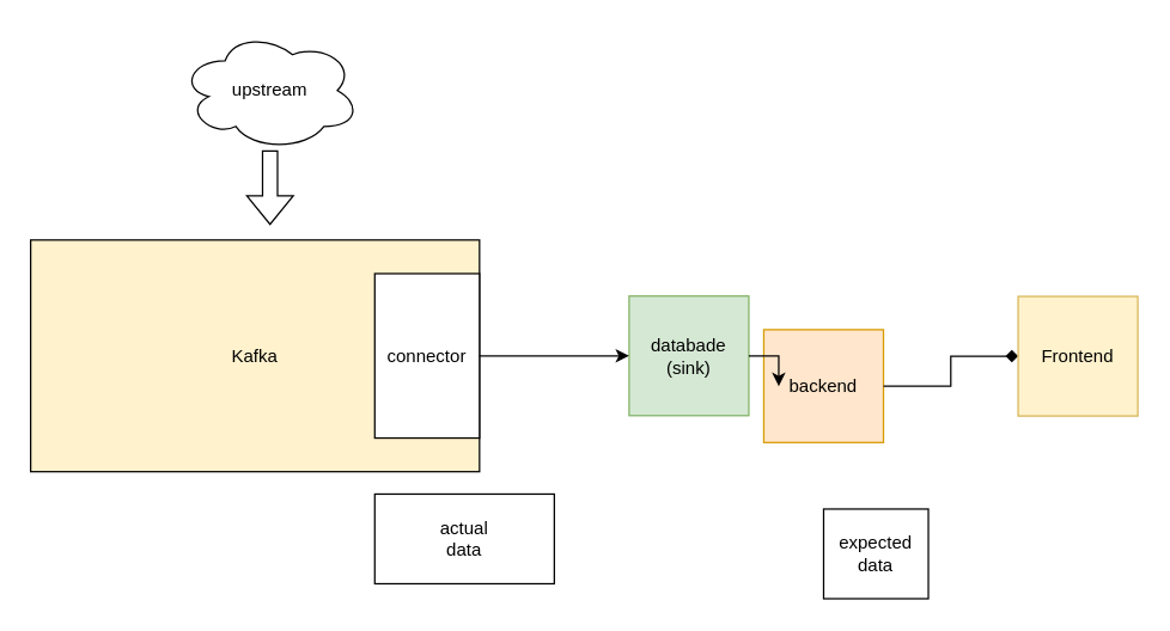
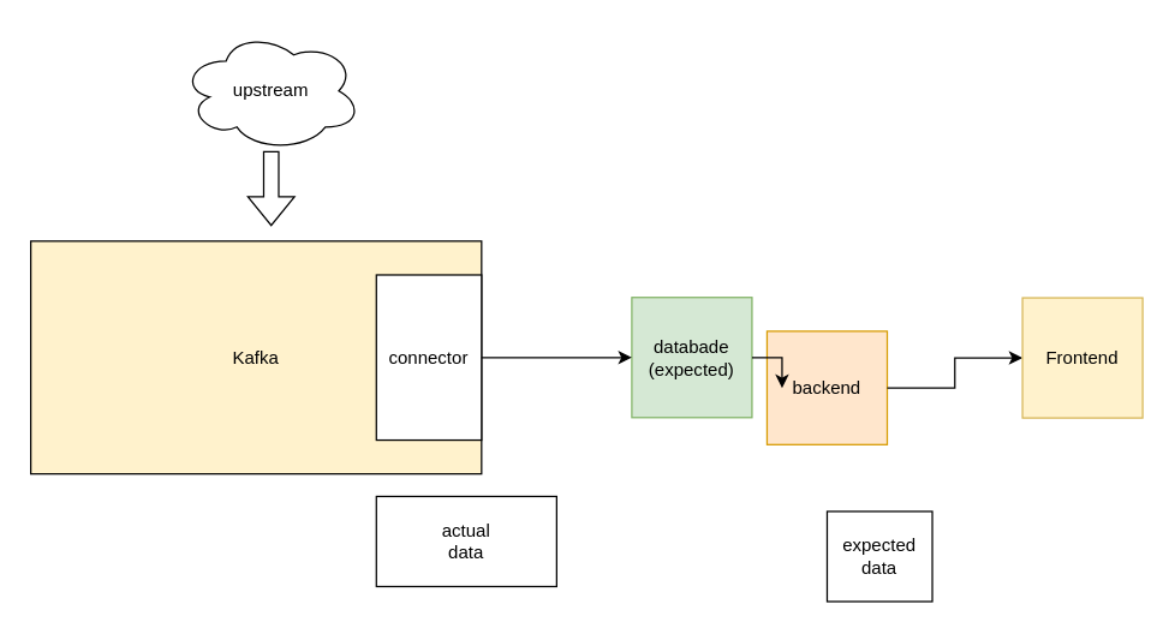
  <mxCell id="0" />
  <mxCell id="1" parent="0" />
  <mxCell id="2" value="" style="group" vertex="1" connectable="0" parent="1"><mxGeometry x="120" y="20" width="640" height="380" as="geometry" /></mxCell>
  <mxCell id="3" value="" style="group" vertex="1" connectable="0" parent="2"><mxGeometry x="150" y="180" width="440" height="115" as="geometry" /></mxCell>
  <mxCell id="4" value="Kafka" style="rounded=0;whiteSpace=wrap;html=1;fillColor=#fff2cc;" vertex="1" parent="3"><mxGeometry x="-250" y="-40" width="300" height="155" as="geometry" /></mxCell>
  <mxCell id="5" value="connector" style="rounded=0;whiteSpace=wrap;html=1;" vertex="1" parent="3"><mxGeometry x="-20" y="-17.5" width="70" height="110" as="geometry" /></mxCell>
- <mxCell id="6" value="databade&lt;div&gt;(&lt;span style=&quot;background-color: initial;&quot;&gt;sink&lt;/span&gt;&lt;span style=&quot;background-color: initial;&quot;&gt;)&lt;/span&gt;&lt;/div&gt;" style="rounded=0;whiteSpace=wrap;html=1;fillColor=#d5e8d4;strokeColor=#82b366;" vertex="1" parent="3"><mxGeometry x="150" y="-2.5" width="80" height="80" as="geometry" /></mxCell>
+ <mxCell id="6" value="databade&lt;div&gt;(&lt;span style=&quot;background-color: initial;&quot;&gt;expected&lt;/span&gt;&lt;span style=&quot;background-color: initial;&quot;&gt;)&lt;/span&gt;&lt;/div&gt;" style="rounded=0;whiteSpace=wrap;html=1;fillColor=#d5e8d4;strokeColor=#82b366;" vertex="1" parent="3"><mxGeometry x="150" y="-2.5" width="80" height="80" as="geometry" /></mxCell>
  <mxCell id="7" style="edgeStyle=orthogonalEdgeStyle;rounded=0;orthogonalLoop=1;jettySize=auto;html=1;entryX=0;entryY=0.5;entryDx=0;entryDy=0;" edge="1" parent="3" source="4" target="6"><mxGeometry relative="1" as="geometry"><mxPoint x="160" y="40" as="targetPoint" /><mxPoint x="80" y="40" as="sourcePoint" /></mxGeometry></mxCell>
  <mxCell id="8" value="backend" style="rounded=0;whiteSpace=wrap;html=1;fillColor=#ffe6cc;strokeColor=#d79b00;" vertex="1" parent="3"><mxGeometry x="240" y="20" width="80" height="75.5" as="geometry" /></mxCell>
  <mxCell id="9" value="" style="edgeStyle=orthogonalEdgeStyle;rounded=0;orthogonalLoop=1;jettySize=auto;html=1;" edge="1" parent="3" source="6" target="8"><mxGeometry relative="1" as="geometry" /></mxCell>
- <mxCell id="10" style="edgeStyle=orthogonalEdgeStyle;rounded=0;orthogonalLoop=1;jettySize=auto;html=1;exitX=1;exitY=0.5;exitDx=0;exitDy=0;entryX=0;entryY=0.5;entryDx=0;entryDy=0;endArrow=diamond;" edge="1" parent="2" source="8" target="11"><mxGeometry relative="1" as="geometry" /></mxCell>
+ <mxCell id="10" style="edgeStyle=orthogonalEdgeStyle;rounded=0;orthogonalLoop=1;jettySize=auto;html=1;exitX=1;exitY=0.5;exitDx=0;exitDy=0;entryX=0;entryY=0.5;entryDx=0;entryDy=0;" edge="1" parent="2" source="8" target="11"><mxGeometry relative="1" as="geometry" /></mxCell>
  <mxCell id="11" value="Frontend" style="rounded=0;whiteSpace=wrap;html=1;fillColor=#fff2cc;strokeColor=#d6b656;" vertex="1" parent="2"><mxGeometry x="560" y="177.75" width="80" height="80" as="geometry" /></mxCell>
  <mxCell id="12" value="" style="shape=flexArrow;endArrow=classic;html=1;rounded=0;" edge="1" parent="2"><mxGeometry width="50" height="50" relative="1" as="geometry"><mxPoint x="60" y="80" as="sourcePoint" /><mxPoint x="60" y="130" as="targetPoint" /></mxGeometry></mxCell>
  <mxCell id="13" value="upstream" style="ellipse;shape=cloud;whiteSpace=wrap;html=1;" vertex="1" parent="2"><mxGeometry width="120" height="80" as="geometry" /></mxCell>
  <mxCell id="14" value="actual&lt;div&gt;data&lt;/div&gt;" style="rounded=0;whiteSpace=wrap;html=1;" vertex="1" parent="2"><mxGeometry x="130" y="310" width="120" height="60" as="geometry" /></mxCell>
  <mxCell id="15" value="expected&lt;div&gt;data&lt;/div&gt;" style="rounded=0;whiteSpace=wrap;html=1;" vertex="1" parent="2"><mxGeometry x="430" y="320" width="70" height="60" as="geometry" /></mxCell>
